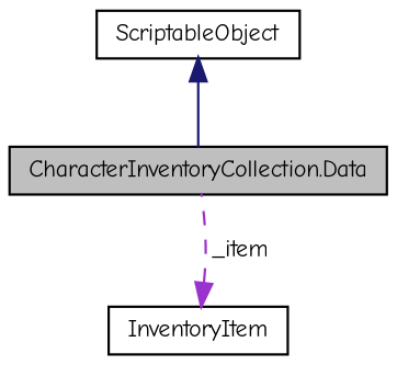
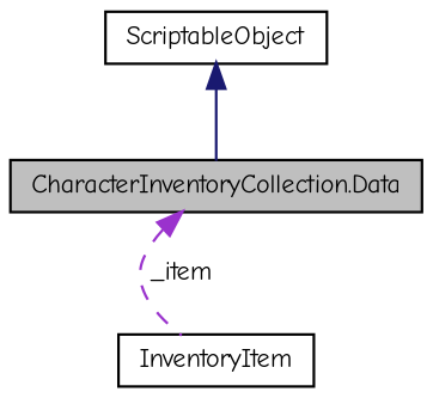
  digraph {
    fontname="Comic Neue"
    node [color=black fillcolor=white fontname="Comic Neue" fontsize=10 shape=record style=filled]
    edge [dir=back fontname="Comic Neue" fontsize=10 labelfontname=Calibrii labelfontsize=10]
    n1 [fillcolor=grey75 fontcolor=black height=0.2 label="CharacterInventoryCollection.Data" width=0.4]
    n2 [height=0.2 label=InventoryItem width=0.4]
    n3 [height=0.2 label=ScriptableObject width=0.4]
-   n2 -> n1 [color=darkorchid3 label=" _item" style=dashed]
+   n1 -> n2 [color=darkorchid3 label=" _item" style=dashed]
    n3 -> n1 [color=midnightblue style=solid]
  }
